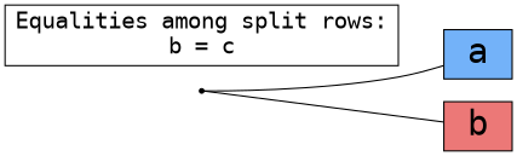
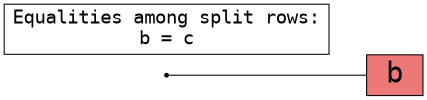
  digraph {
    rankdir=LR
    fontname="DejaVu Sans Mono"
    node [fontsize=28 shape=box style=filled fontname="DejaVu Sans Mono"]
    edge [arrowhead=none fontname="DejaVu Sans Mono"]
-   n1 [fillcolor="#73B2F9" label=a]
    n2 [fillcolor="#EC7877" label=b]
    n3 [fontsize=18 label="Equalities among split rows:\nb = c\n" style=""]
    Int0 [fillcolor=black shape=point fontsize=""]
-   Int0 -> n1
    Int0 -> n2
  }
